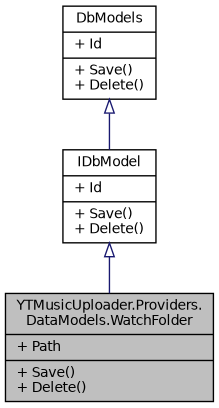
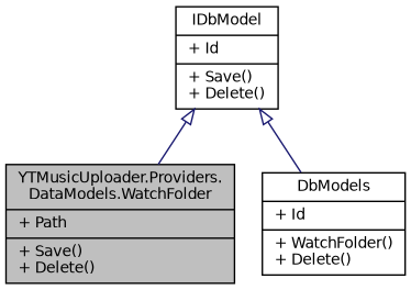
  digraph {
    node [color=black fillcolor=white fontname=Helvetica fontsize=10 shape=record style=filled]
    edge [arrowtail=onormal color=midnightblue dir=back fontname=Helvetica fontsize=10 labelfontname=Helvetica labelfontsize=10 style=solid]
    n1 [fillcolor=grey75 fontcolor=black height=0.2 label="{YTMusicUploader.Providers.\lDataModels.WatchFolder\n|+ Path\l|+ Save()\l+ Delete()\l}" width=0.4]
-   n2 [height=0.2 label="{DbModels\n|+ Id\l|+ Save()\l+ Delete()\l}" width=0.4]
+   n2 [height=0.2 label="{DbModels\n|+ Id\l|+ WatchFolder()\l+ Delete()\l}" width=0.4]
    n3 [height=0.2 label="{IDbModel\n|+ Id\l|+ Save()\l+ Delete()\l}" width=0.4]
    n3 -> n1
-   n2 -> n3
+   n3 -> n2
  }
